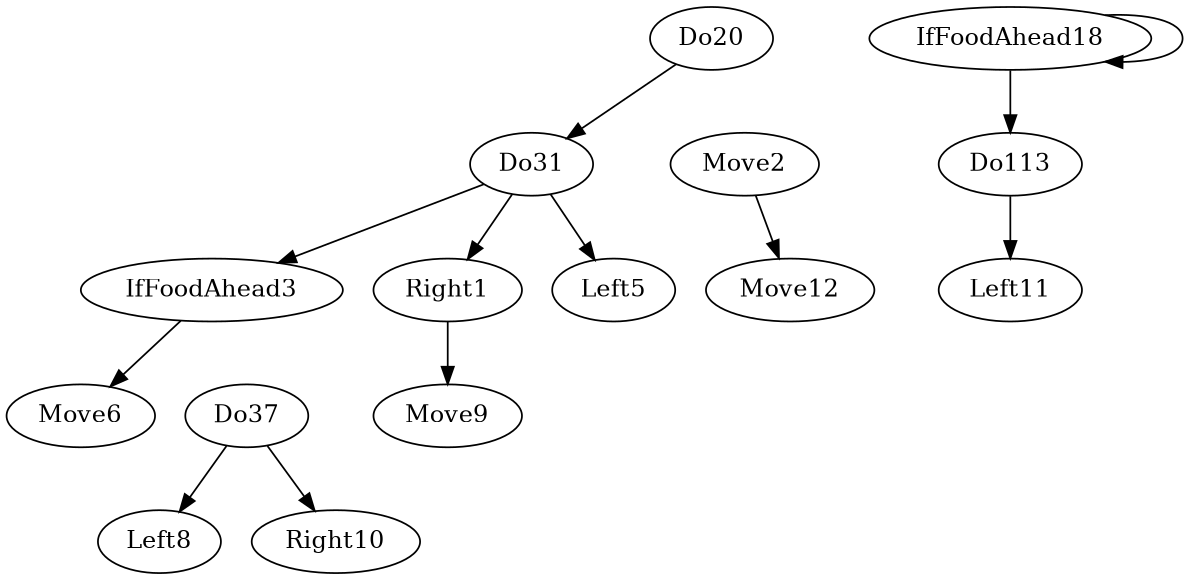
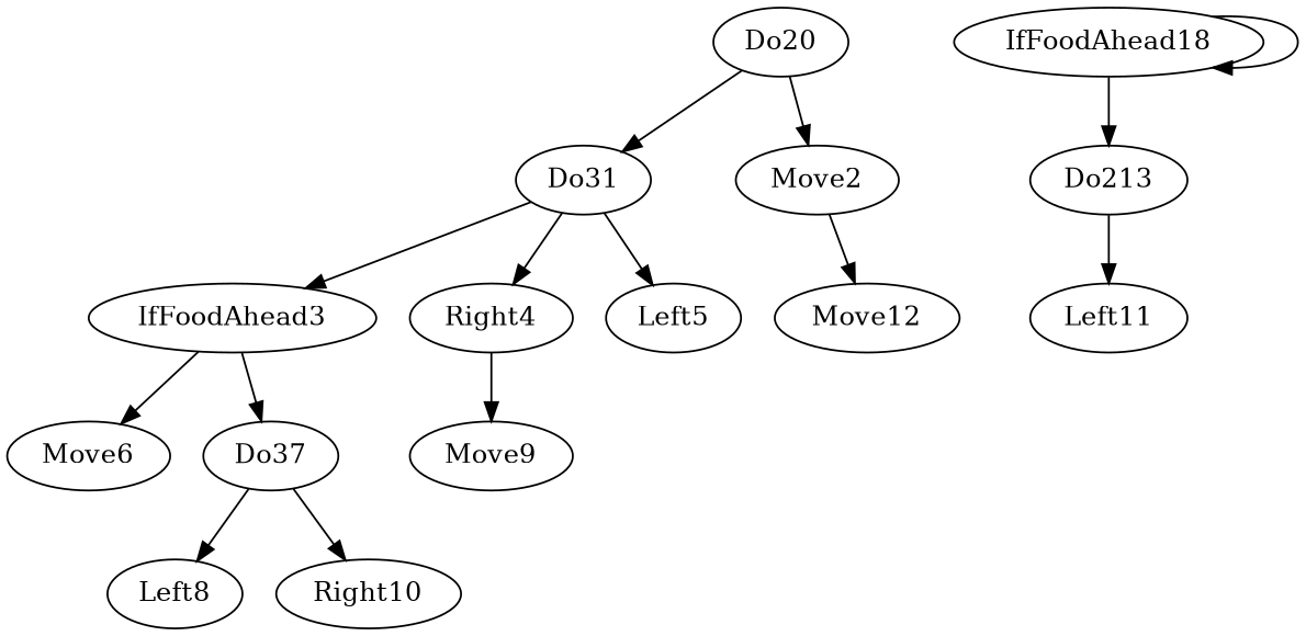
  digraph {
    Do20
    Do31
    Move2
    IfFoodAhead3
-   Right4 [label=Right1]
+   Right4
    Left5
    Move12
    Move6
    Do37
    Move9
    Left8
    Right10
-   Do213 [label=Do113]
+   Do213
    Left11
    n15 [label=IfFoodAhead18]
    Do20 -> Do31
+   Do20 -> Move2
    Do31 -> IfFoodAhead3
    Do31 -> Right4
    Do31 -> Left5
    Move2 -> Move12
    IfFoodAhead3 -> Move6
+   IfFoodAhead3 -> Do37
    Right4 -> Move9
    Do37 -> Left8
    Do37 -> Right10
    Do213 -> Left11
    n15 -> Do213
    n15 -> n15
  }
